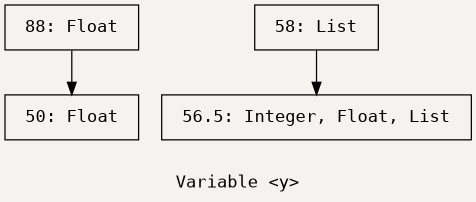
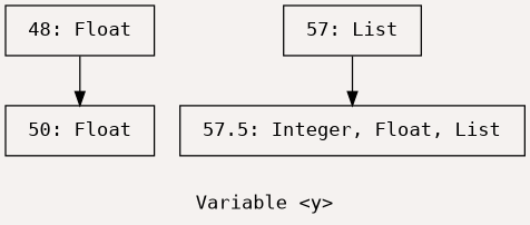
  digraph {
    bgcolor="#f5f2f0"
    fontname="Consolas,Monaco,'Andale Mono','Ubuntu Mono',monospace"
    label="Variable <y>"
    node [fontname="Consolas,Monaco,'Andale Mono','Ubuntu Mono',monospace" shape=box]
-   n1 [label="88: Float"]
+   n1 [label=" 48: Float "]
    n2 [label=" 50: Float "]
-   n3 [label="58: List"]
-   n4 [label="56.5: Integer, Float, List"]
+   n3 [label=" 57: List "]
+   n4 [label=" 57.5: Integer, Float, List "]
    n1 -> n2
    n3 -> n4
  }
